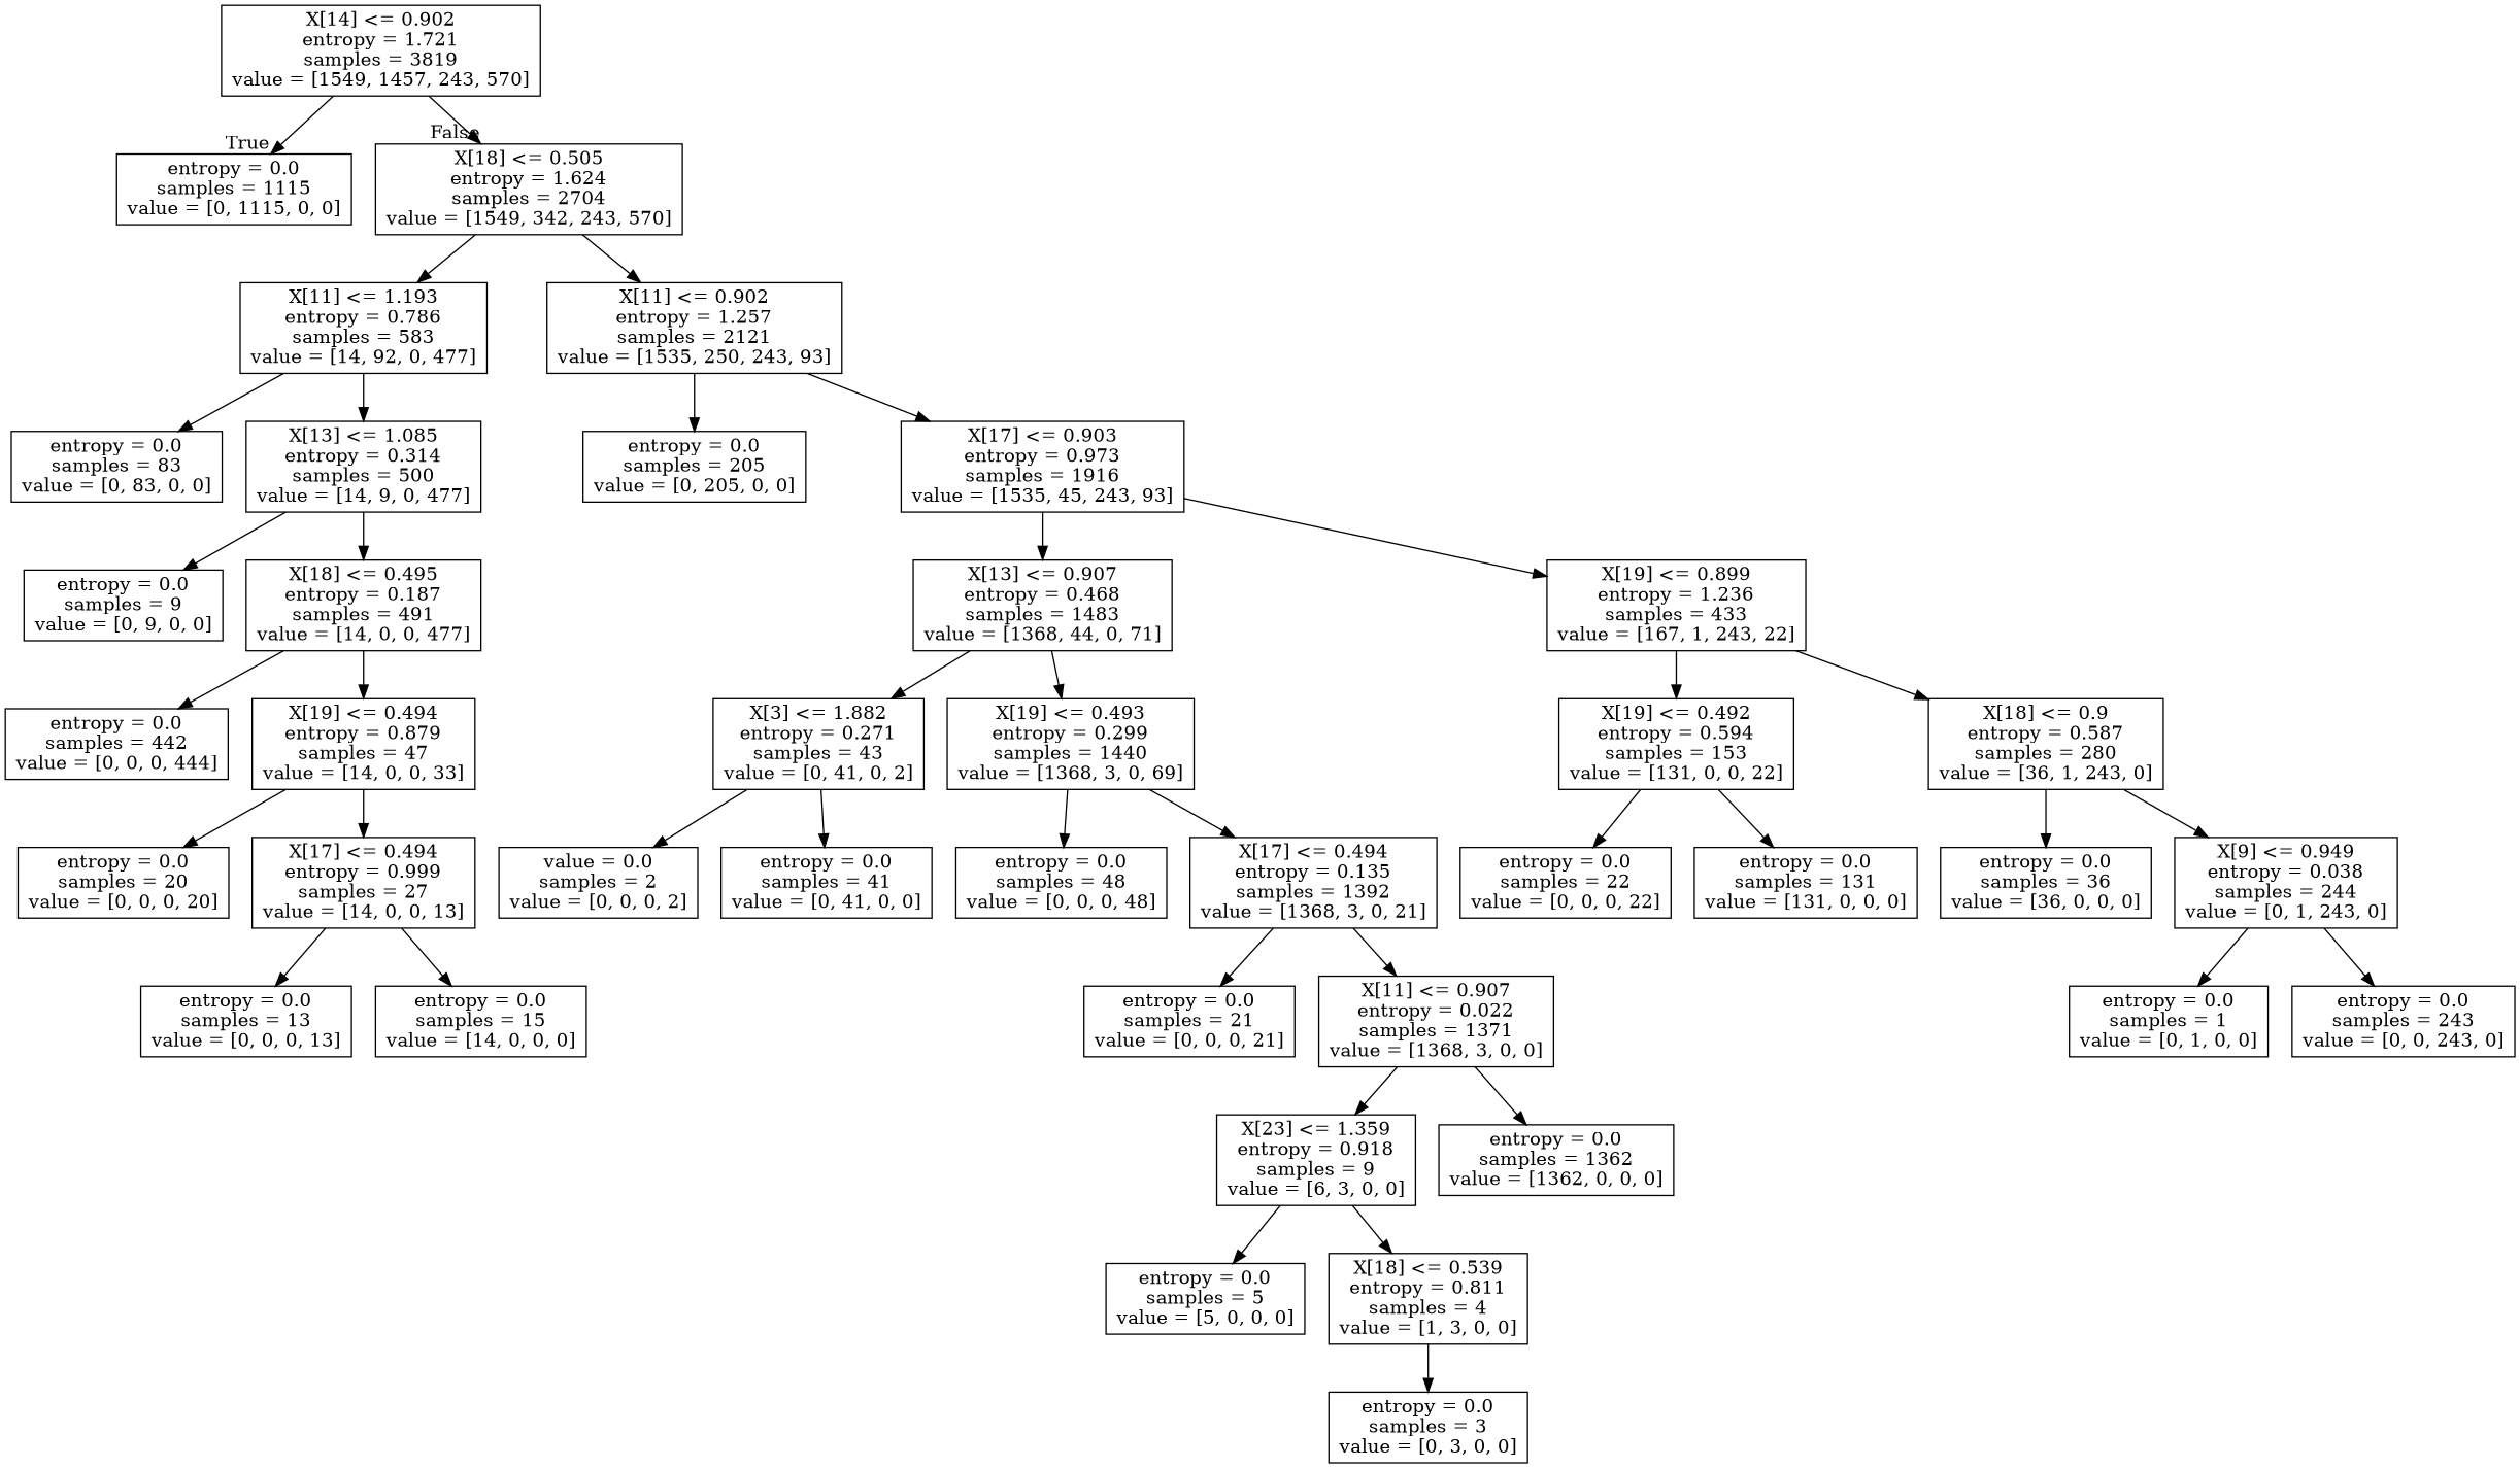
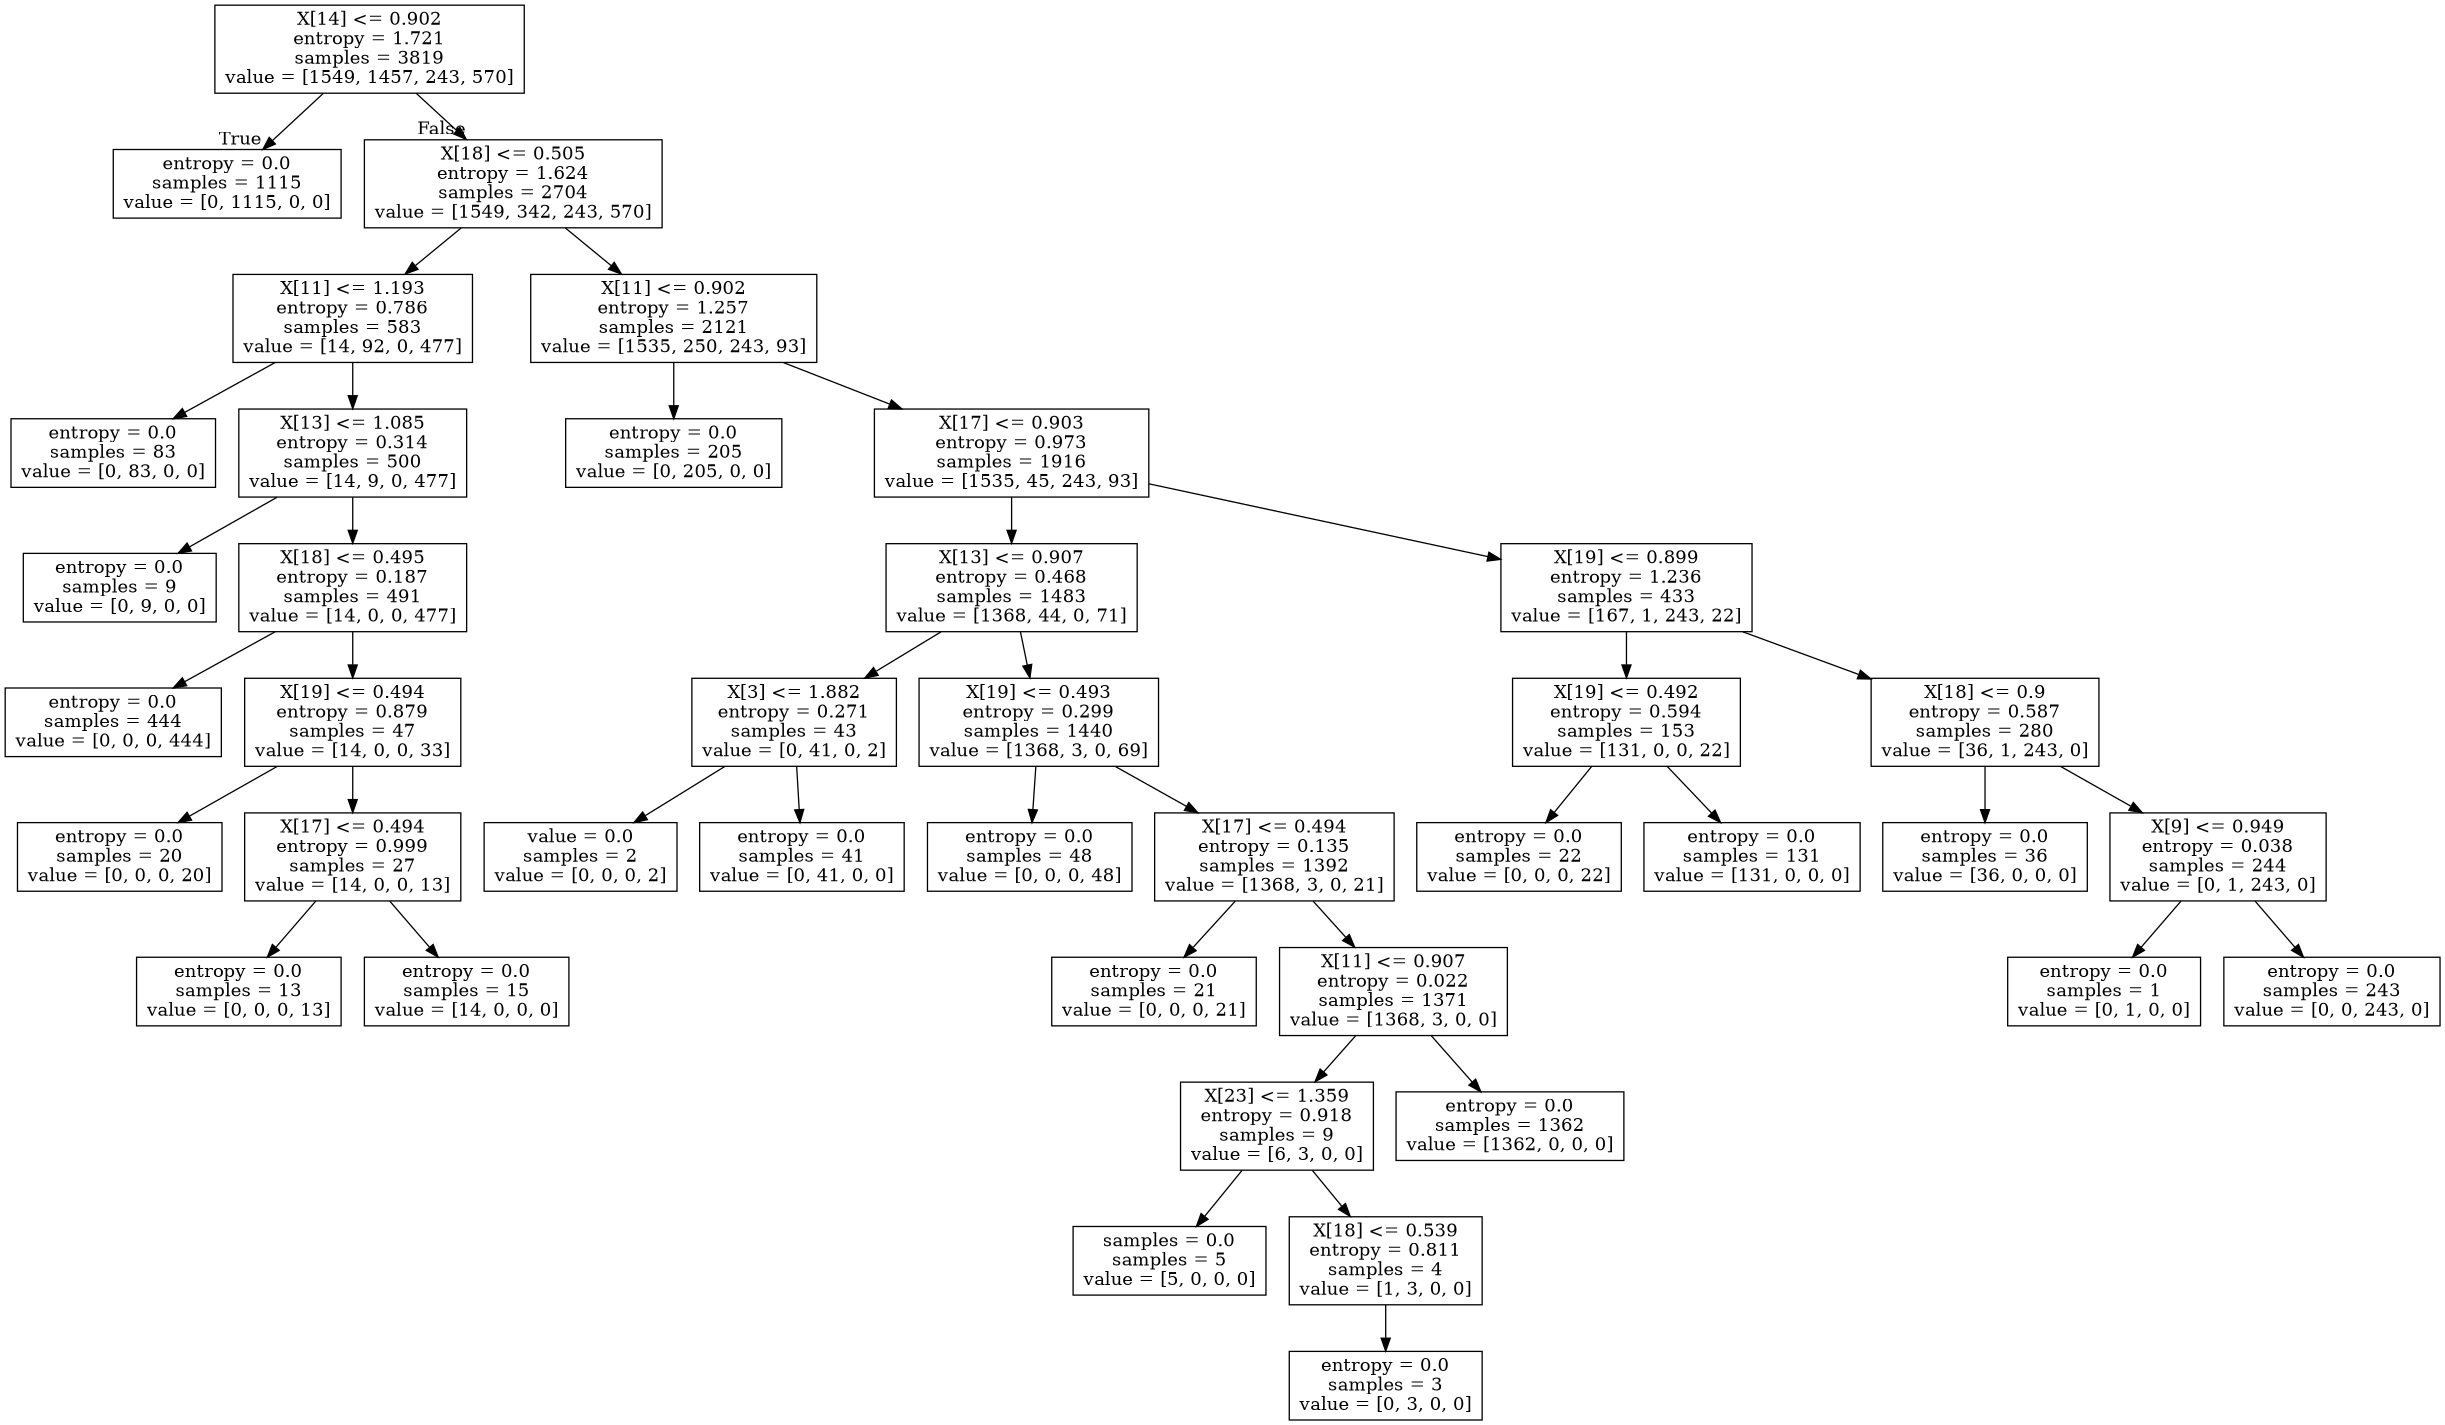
  digraph {
    node [shape=box]
    n1 [label="X[14] <= 0.902\nentropy = 1.721\nsamples = 3819\nvalue = [1549, 1457, 243, 570]"]
    n2 [label="entropy = 0.0\nsamples = 1115\nvalue = [0, 1115, 0, 0]"]
    n3 [label="X[18] <= 0.505\nentropy = 1.624\nsamples = 2704\nvalue = [1549, 342, 243, 570]"]
    n4 [label="X[11] <= 1.193\nentropy = 0.786\nsamples = 583\nvalue = [14, 92, 0, 477]"]
    n5 [label="X[11] <= 0.902\nentropy = 1.257\nsamples = 2121\nvalue = [1535, 250, 243, 93]"]
    n6 [label="entropy = 0.0\nsamples = 83\nvalue = [0, 83, 0, 0]"]
    n7 [label="X[13] <= 1.085\nentropy = 0.314\nsamples = 500\nvalue = [14, 9, 0, 477]"]
    n8 [label="entropy = 0.0\nsamples = 205\nvalue = [0, 205, 0, 0]"]
    n9 [label="X[17] <= 0.903\nentropy = 0.973\nsamples = 1916\nvalue = [1535, 45, 243, 93]"]
    n10 [label="entropy = 0.0\nsamples = 9\nvalue = [0, 9, 0, 0]"]
    n11 [label="X[18] <= 0.495\nentropy = 0.187\nsamples = 491\nvalue = [14, 0, 0, 477]"]
-   n12 [label="entropy = 0.0\nsamples = 442\nvalue = [0, 0, 0, 444]"]
+   n12 [label="entropy = 0.0\nsamples = 444\nvalue = [0, 0, 0, 444]"]
    n13 [label="X[19] <= 0.494\nentropy = 0.879\nsamples = 47\nvalue = [14, 0, 0, 33]"]
    n14 [label="entropy = 0.0\nsamples = 20\nvalue = [0, 0, 0, 20]"]
    n15 [label="X[17] <= 0.494\nentropy = 0.999\nsamples = 27\nvalue = [14, 0, 0, 13]"]
    n16 [label="entropy = 0.0\nsamples = 13\nvalue = [0, 0, 0, 13]"]
    n17 [label="entropy = 0.0\nsamples = 15\nvalue = [14, 0, 0, 0]"]
    n18 [label="X[13] <= 0.907\nentropy = 0.468\nsamples = 1483\nvalue = [1368, 44, 0, 71]"]
    n19 [label="X[19] <= 0.899\nentropy = 1.236\nsamples = 433\nvalue = [167, 1, 243, 22]"]
    n20 [label="X[3] <= 1.882\nentropy = 0.271\nsamples = 43\nvalue = [0, 41, 0, 2]"]
    n21 [label="X[19] <= 0.493\nentropy = 0.299\nsamples = 1440\nvalue = [1368, 3, 0, 69]"]
    n22 [label="X[19] <= 0.492\nentropy = 0.594\nsamples = 153\nvalue = [131, 0, 0, 22]"]
    n23 [label="X[18] <= 0.9\nentropy = 0.587\nsamples = 280\nvalue = [36, 1, 243, 0]"]
    n24 [label="value = 0.0\nsamples = 2\nvalue = [0, 0, 0, 2]"]
    n25 [label="entropy = 0.0\nsamples = 41\nvalue = [0, 41, 0, 0]"]
    n26 [label="entropy = 0.0\nsamples = 48\nvalue = [0, 0, 0, 48]"]
    n27 [label="X[17] <= 0.494\nentropy = 0.135\nsamples = 1392\nvalue = [1368, 3, 0, 21]"]
    n28 [label="entropy = 0.0\nsamples = 21\nvalue = [0, 0, 0, 21]"]
    n29 [label="X[11] <= 0.907\nentropy = 0.022\nsamples = 1371\nvalue = [1368, 3, 0, 0]"]
    n30 [label="X[23] <= 1.359\nentropy = 0.918\nsamples = 9\nvalue = [6, 3, 0, 0]"]
    n31 [label="entropy = 0.0\nsamples = 1362\nvalue = [1362, 0, 0, 0]"]
-   n32 [label="entropy = 0.0\nsamples = 5\nvalue = [5, 0, 0, 0]"]
+   n32 [label="samples = 0.0\nsamples = 5\nvalue = [5, 0, 0, 0]"]
    n33 [label="X[18] <= 0.539\nentropy = 0.811\nsamples = 4\nvalue = [1, 3, 0, 0]"]
    n34 [label="entropy = 0.0\nsamples = 3\nvalue = [0, 3, 0, 0]"]
    n35 [label="entropy = 0.0\nsamples = 22\nvalue = [0, 0, 0, 22]"]
    n36 [label="entropy = 0.0\nsamples = 131\nvalue = [131, 0, 0, 0]"]
    n37 [label="entropy = 0.0\nsamples = 36\nvalue = [36, 0, 0, 0]"]
    n38 [label="X[9] <= 0.949\nentropy = 0.038\nsamples = 244\nvalue = [0, 1, 243, 0]"]
    n39 [label="entropy = 0.0\nsamples = 1\nvalue = [0, 1, 0, 0]"]
    n40 [label="entropy = 0.0\nsamples = 243\nvalue = [0, 0, 243, 0]"]
    n1 -> n2 [headlabel=True labelangle=45 labeldistance=2.5]
    n1 -> n3 [headlabel=False labelangle=-45 labeldistance=2.5]
    n3 -> n4
    n3 -> n5
    n4 -> n6
    n4 -> n7
    n5 -> n8
    n5 -> n9
    n7 -> n10
    n7 -> n11
    n9 -> n18
    n9 -> n19
    n11 -> n12
    n11 -> n13
    n13 -> n14
    n13 -> n15
    n15 -> n16
    n15 -> n17
    n18 -> n20
    n18 -> n21
    n19 -> n22
    n19 -> n23
    n20 -> n24
    n20 -> n25
    n21 -> n26
    n21 -> n27
    n22 -> n35
    n22 -> n36
    n23 -> n37
    n23 -> n38
    n27 -> n28
    n27 -> n29
    n29 -> n30
    n29 -> n31
    n30 -> n32
    n30 -> n33
    n33 -> n34
    n38 -> n39
    n38 -> n40
  }
